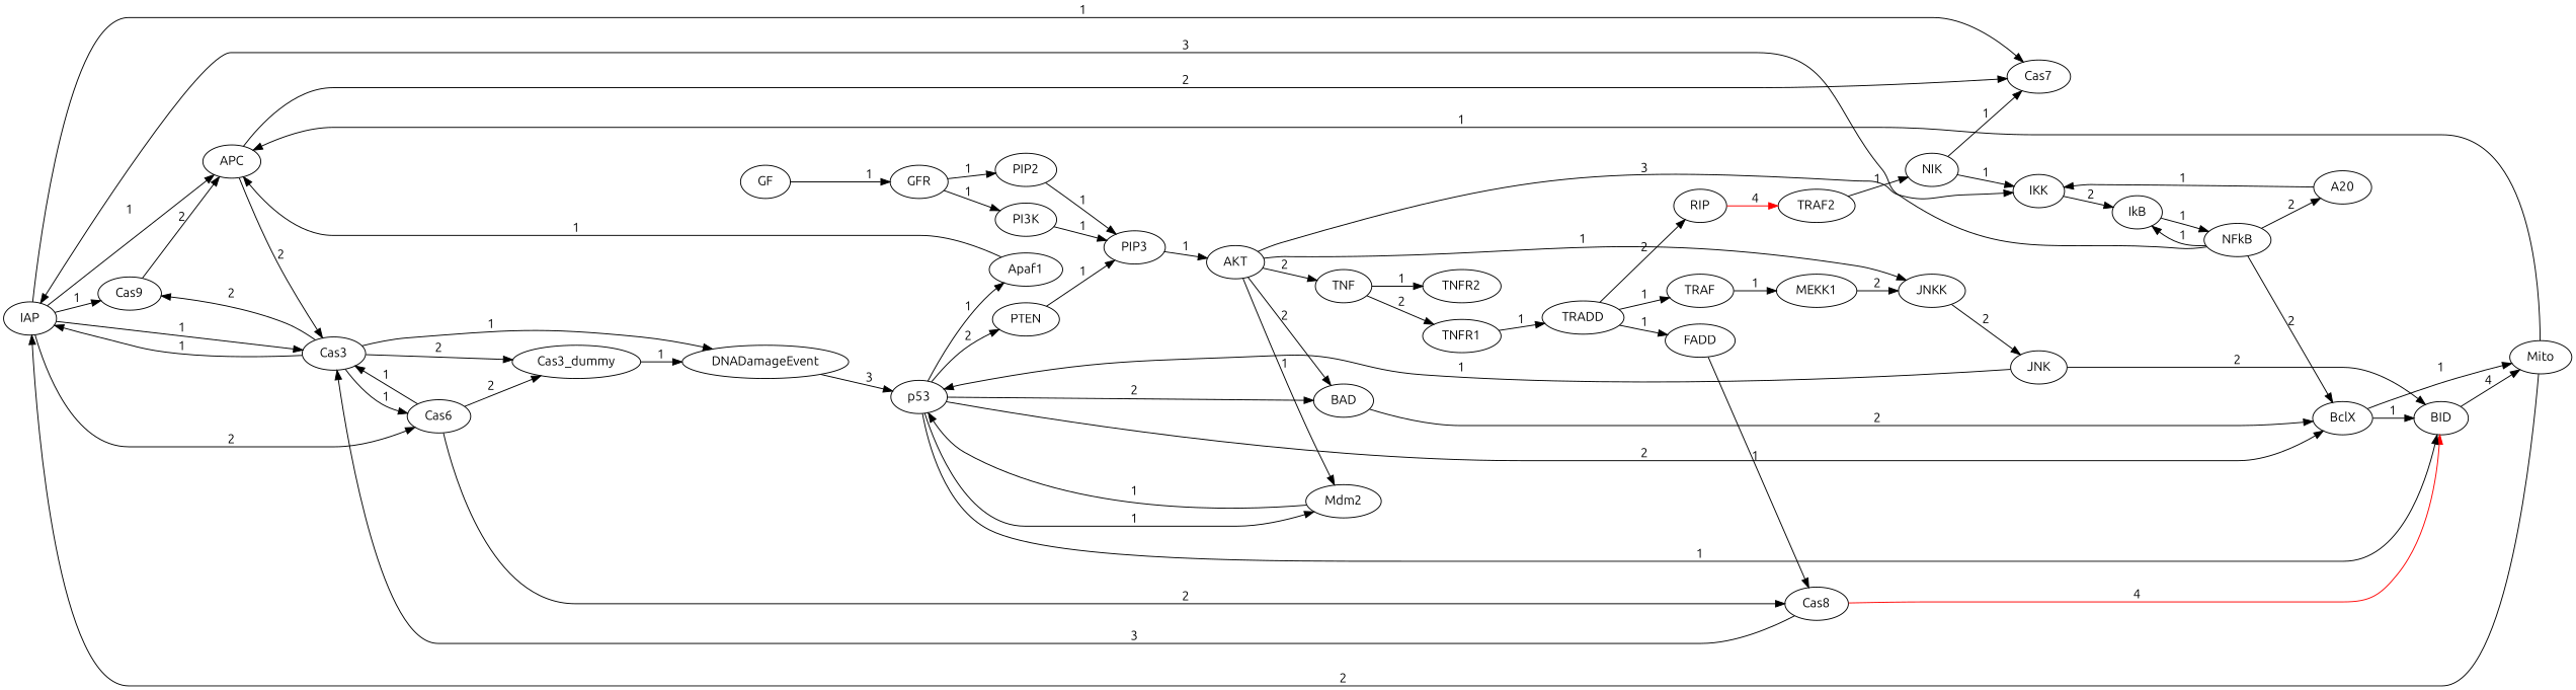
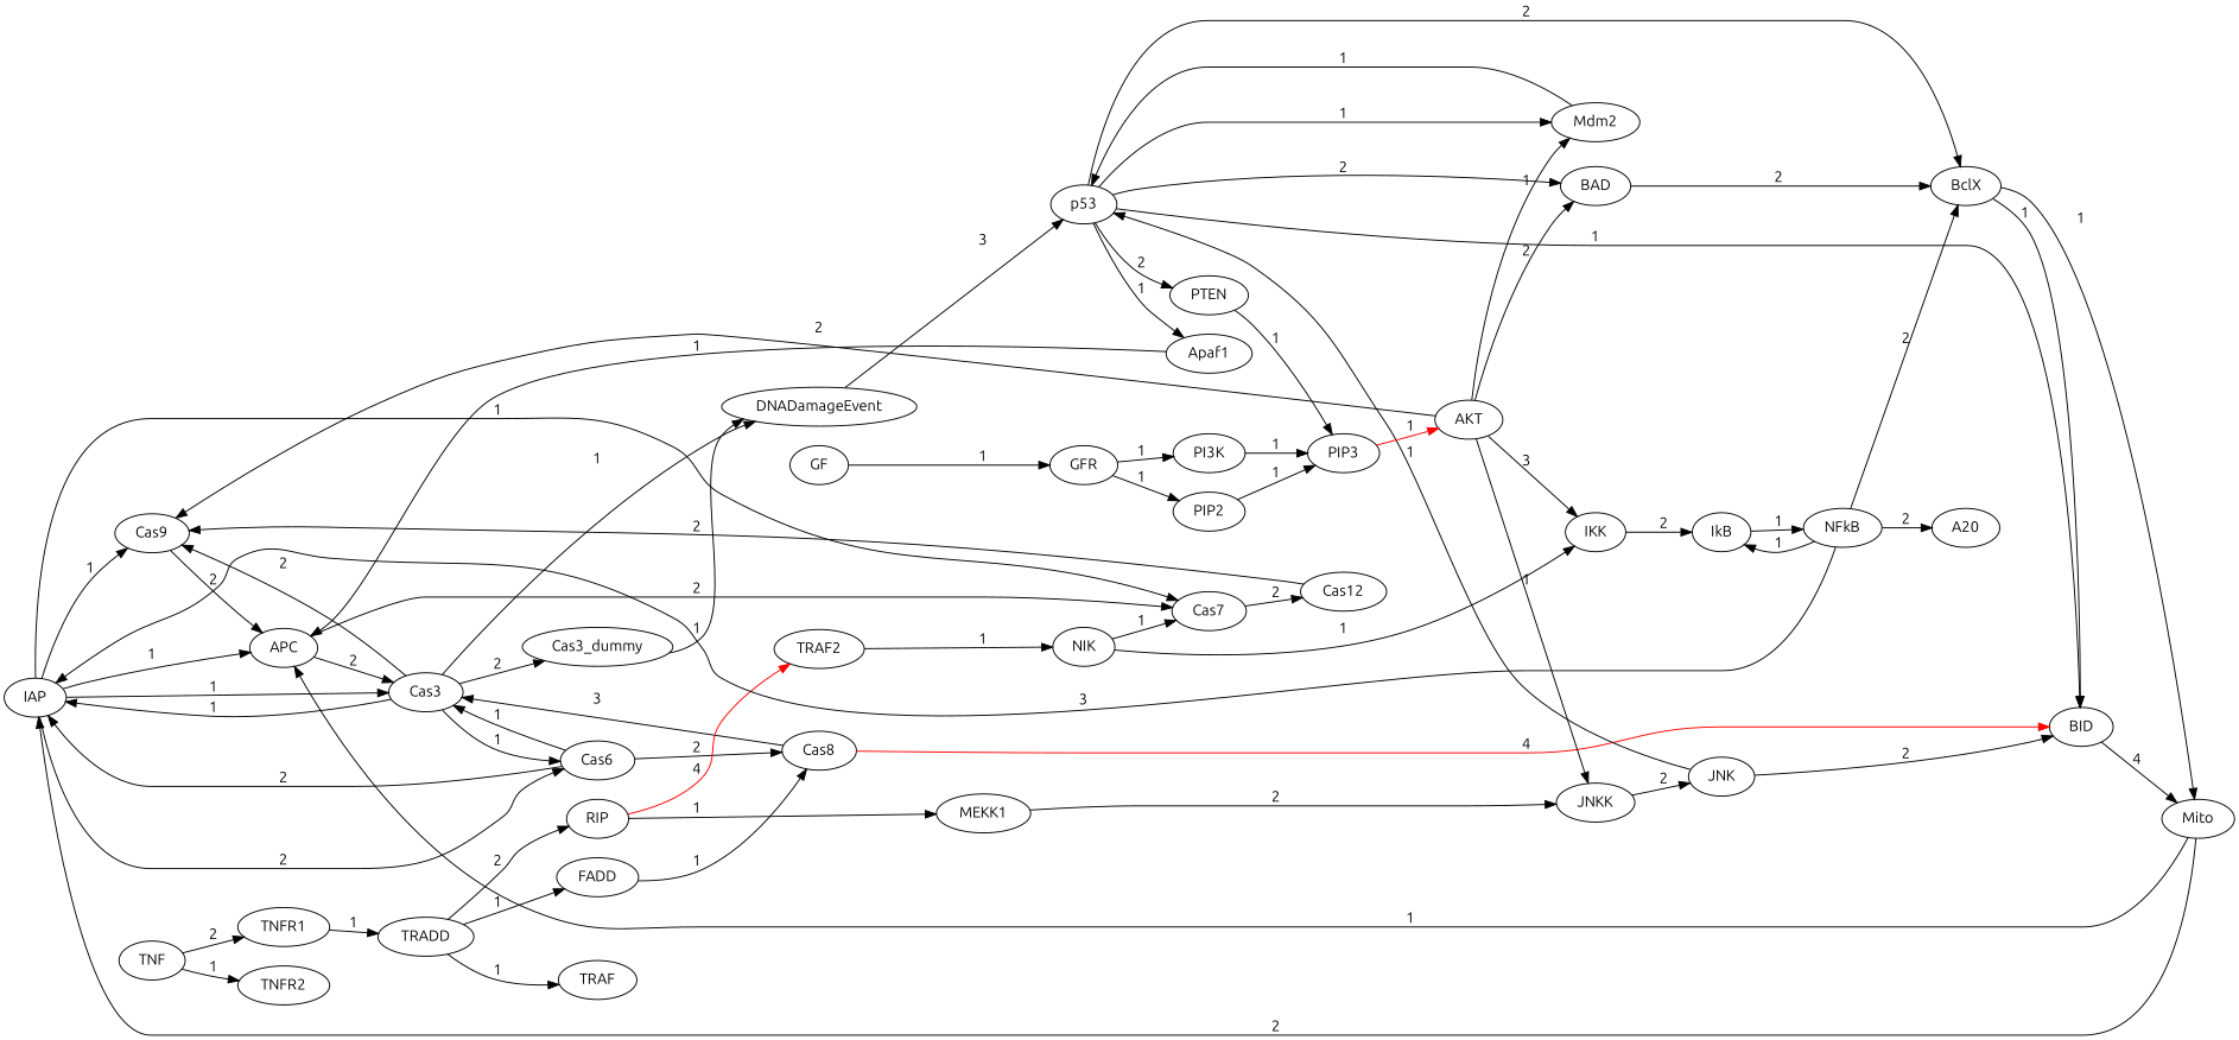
  strict digraph {
    fontname=Ubuntu
    rankdir=LR
    node [equation="  ( TRADD ) " fontname=Ubuntu]
    edge [color=black fontname=Ubuntu]
    " IAP " [equation="  (  (  ( NFkB  ) && ! ( Mito  )  ) && ! ( Cas3 && (  (  ( Cas6 )  )  )  )  ) "]
    " Cas9 " [equation="  (  (  ( Cas3  ) && ! ( AKT  )  ) && ! ( IAP  )  )  || (  (  ( Cas12  ) && ! ( AKT  )  ) && ! ( IAP  )  ) "]
    " APC " [equation="  (  ( Cas9 && (  (  ( Apaf1 && Mito )  )  )  ) && ! ( IAP  )  ) "]
    " Cas6 " [equation="  (  ( Cas3  ) && ! ( IAP  )  ) "]
    " Cas3 " [equation="  (  ( APC  ) && ! ( IAP  )  )  || (  ( Cas8  ) && ! ( IAP  )  )  || ( Cas6 ) "]
    " Cas7 " [equation="  (  ( APC  ) && ! ( IAP  )  )  || (  ( Cas8  ) && ! ( IAP  )  ) "]
    " Cas8 " [equation="  (  ( Cas6  ) && ! ( cFLIP  )  )  || (  ( FADD  ) && ! ( cFLIP  )  ) "]
    " Cas3_dummy " [equation="  ( Cas3 ) "]
    " DNADamageEvent " [equation="  ( Cas3_dummy && (  (  ( Cas3 )  )  ) ) "]
+   " Cas12 " [equation="  ( Cas7 ) "]
    " BID " [equation="  (  ( JNK && (  (  ( p53 )  )  )  ) && ! ( BclX  )  )  || (  ( Cas8 && (  (  ( p53 )  )  )  ) && ! ( BclX  )  ) "]
    " Mito " [equation="  (  ( BID  ) && ! ( BclX  )  ) "]
    " MEKK1 " [equation="  ( TRAF ) "]
    " JNKK " [equation="  (  ( MEKK1  ) && ! ( AKT  )  ) "]
    " JNK " [equation="  ( JNKK ) "]
    " TRADD " [equation="  ( TNFR1 ) "]
    " FADD "
    " RIP "
    " TRAF "
    " TRAF2 " [equation="  ( RIP ) "]
    " PIP2 " [equation="  ( GFR ) "]
    " PIP3 " [equation="  (  ( PI3K && (  (  ( PIP2 )  )  )  ) && ! ( PTEN  )  ) "]
    " AKT " [equation="  ( PIP3 ) "]
    " BAD " [equation="  (  ( p53  ) && ! ( AKT  )  ) "]
    " BclX " [equation="  (  (  ( NFkB  ) && ! ( BAD  )  ) && ! ( p53  )  ) "]
    " NIK " [equation="  ( TRAF2 ) "]
    " IKK " [equation="  (  ( AKT  ) && ! ( A20  )  )  || (  ( NIK  ) && ! ( A20  )  ) "]
    " Mdm2 " [equation="  ( AKT )  || ( p53 ) "]
    " p53 " [equation="  (  ( JNK  ) && ! ( Mdm2  )  )  || (  ( DNADamageEvent  ) && ! ( Mdm2  )  ) "]
    " Apaf1 " [equation="  ( p53 ) "]
    " A20 " [equation="  ( NFkB ) "]
    " IkB " [equation="  (  ( NFkB  ) && ! ( IKK  )  ) "]
    " TNFR1 " [equation="  ( TNF ) "]
    " PI3K " [equation="  ( GFR ) "]
    " NFkB " [equation="  ! (  ( IkB )  ) "]
    " PTEN " [equation="  ( p53 ) "]
    " TNFR2 " [equation="  ( TNF ) "]
    " GFR " [equation="  ( GF ) "]
    " TNF " [equation=""]
    " GF " [equation=""]
    " IAP " -> " Cas9 " [label=1]
    " IAP " -> " APC " [label=1]
    " IAP " -> " Cas6 " [label=2]
    " IAP " -> " Cas3 " [label=1]
    " IAP " -> " Cas7 " [label=1]
    " Cas9 " -> " APC " [label=2]
    " APC " -> " Cas3 " [label=2]
    " APC " -> " Cas7 " [label=2]
-   " Cas6 " -> " Cas3_dummy " [label=2]
+   " Cas6 " -> " IAP " [label=2]
    " Cas6 " -> " Cas3 " [label=1]
    " Cas6 " -> " Cas8 " [label=2]
    " Cas3 " -> " IAP " [label=1]
    " Cas3 " -> " Cas9 " [label=2]
    " Cas3 " -> " Cas6 " [label=1]
    " Cas3 " -> " Cas3_dummy " [label=2]
    " Cas3 " -> " DNADamageEvent " [label=1]
+   " Cas7 " -> " Cas12 " [label=2]
    " Cas8 " -> " Cas3 " [label=3]
    " Cas8 " -> " BID " [color=red label=4]
    " Cas3_dummy " -> " DNADamageEvent " [label=1]
    " DNADamageEvent " -> " p53 " [label=3]
+   " Cas12 " -> " Cas9 " [label=2]
    " BID " -> " Mito " [label=4]
    " Mito " -> " IAP " [label=2]
    " Mito " -> " APC " [label=1]
    " MEKK1 " -> " JNKK " [label=2]
    " JNKK " -> " JNK " [label=2]
    " JNK " -> " BID " [label=2]
    " JNK " -> " p53 " [label=1]
    " TRADD " -> " FADD " [label=1]
    " TRADD " -> " RIP " [label=2]
    " TRADD " -> " TRAF " [label=1]
    " FADD " -> " Cas8 " [label=1]
    " RIP " -> " TRAF2 " [color=red label=4]
-   " TRAF " -> " MEKK1 " [label=1]
+   " RIP " -> " MEKK1 " [label=1]
    " TRAF2 " -> " NIK " [label=1]
    " PIP2 " -> " PIP3 " [label=1]
-   " PIP3 " -> " AKT " [label=1]
-   " AKT " -> " TNF " [label=2]
+   " PIP3 " -> " AKT " [color=red label=1]
+   " AKT " -> " Cas9 " [label=2]
    " AKT " -> " JNKK " [label=1]
    " AKT " -> " BAD " [label=2]
    " AKT " -> " IKK " [label=3]
    " AKT " -> " Mdm2 " [label=1]
    " BAD " -> " BclX " [label=2]
    " BclX " -> " BID " [label=1]
    " BclX " -> " Mito " [label=1]
    " NIK " -> " Cas7 " [label=1]
    " NIK " -> " IKK " [label=1]
    " IKK " -> " IkB " [label=2]
    " Mdm2 " -> " p53 " [label=1]
    " p53 " -> " BID " [label=1]
    " p53 " -> " BAD " [label=2]
    " p53 " -> " BclX " [label=2]
    " p53 " -> " Mdm2 " [label=1]
    " p53 " -> " Apaf1 " [label=1]
    " p53 " -> " PTEN " [label=2]
    " Apaf1 " -> " APC " [label=1]
-   " A20 " -> " IKK " [label=1]
    " IkB " -> " NFkB " [label=1]
    " TNFR1 " -> " TRADD " [label=1]
    " PI3K " -> " PIP3 " [label=1]
    " NFkB " -> " IAP " [label=3]
    " NFkB " -> " BclX " [label=2]
    " NFkB " -> " A20 " [label=2]
    " NFkB " -> " IkB " [label=1]
    " PTEN " -> " PIP3 " [label=1]
    " GFR " -> " PIP2 " [label=1]
    " GFR " -> " PI3K " [label=1]
    " TNF " -> " TNFR1 " [label=2]
    " TNF " -> " TNFR2 " [label=1]
    " GF " -> " GFR " [label=1]
  }
